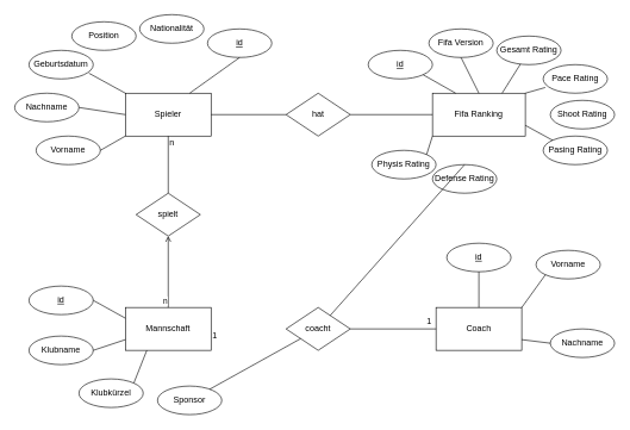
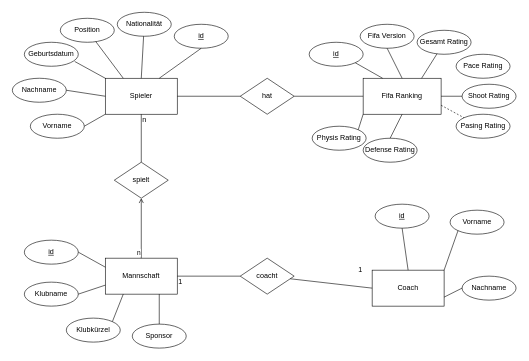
  <mxCell id="0" />
  <mxCell id="1" parent="0" />
  <mxCell id="2" value="Fifa Ranking" style="rounded=0;whiteSpace=wrap;html=1;" vertex="1" parent="1"><mxGeometry x="605" y="130" width="130" height="60" as="geometry" /></mxCell>
  <mxCell id="3" value="Spieler" style="rounded=0;whiteSpace=wrap;html=1;" vertex="1" parent="1"><mxGeometry x="175" y="130" width="120" height="60" as="geometry" /></mxCell>
  <mxCell id="4" value="Mannschaft" style="rounded=0;whiteSpace=wrap;html=1;" vertex="1" parent="1"><mxGeometry x="175" y="430" width="120" height="60" as="geometry" /></mxCell>
- <mxCell id="5" value="Coach" style="rounded=0;whiteSpace=wrap;html=1;" vertex="1" parent="1"><mxGeometry x="610" y="430" width="120" height="60" as="geometry" /></mxCell>
+ <mxCell id="5" value="Coach" style="rounded=0;whiteSpace=wrap;html=1;" vertex="1" parent="1"><mxGeometry x="620" y="450" width="120" height="60" as="geometry" /></mxCell>
  <mxCell id="6" value="&lt;u&gt;id&lt;/u&gt;" style="ellipse;whiteSpace=wrap;html=1;" vertex="1" parent="1"><mxGeometry x="515" y="70" width="90" height="40" as="geometry" /></mxCell>
  <mxCell id="7" value="&lt;u&gt;id&lt;/u&gt;" style="ellipse;whiteSpace=wrap;html=1;" vertex="1" parent="1"><mxGeometry x="625" y="340" width="90" height="40" as="geometry" /></mxCell>
  <mxCell id="8" value="&lt;u&gt;id&lt;/u&gt;" style="ellipse;whiteSpace=wrap;html=1;" vertex="1" parent="1"><mxGeometry x="40" y="400" width="90" height="40" as="geometry" /></mxCell>
  <mxCell id="9" value="&lt;u&gt;id&lt;/u&gt;" style="ellipse;whiteSpace=wrap;html=1;" vertex="1" parent="1"><mxGeometry x="290" y="40" width="90" height="40" as="geometry" /></mxCell>
  <mxCell id="10" value="" style="endArrow=none;html=1;rounded=0;entryX=0.5;entryY=1;entryDx=0;entryDy=0;exitX=0.75;exitY=0;exitDx=0;exitDy=0;" edge="1" parent="1" source="3" target="9"><mxGeometry width="50" height="50" relative="1" as="geometry"><mxPoint x="150" y="300" as="sourcePoint" /><mxPoint x="200" y="250" as="targetPoint" /></mxGeometry></mxCell>
  <mxCell id="11" value="" style="endArrow=none;html=1;rounded=0;entryX=1;entryY=1;entryDx=0;entryDy=0;exitX=0.25;exitY=0;exitDx=0;exitDy=0;" edge="1" parent="1" source="2" target="6"><mxGeometry width="50" height="50" relative="1" as="geometry"><mxPoint x="490" y="220" as="sourcePoint" /><mxPoint x="540" y="170" as="targetPoint" /></mxGeometry></mxCell>
  <mxCell id="12" value="" style="endArrow=none;html=1;rounded=0;entryX=0.5;entryY=1;entryDx=0;entryDy=0;exitX=0.5;exitY=0;exitDx=0;exitDy=0;" edge="1" parent="1" source="5" target="7"><mxGeometry width="50" height="50" relative="1" as="geometry"><mxPoint x="520" y="450" as="sourcePoint" /><mxPoint x="570" y="400" as="targetPoint" /></mxGeometry></mxCell>
  <mxCell id="13" value="" style="endArrow=none;html=1;rounded=0;entryX=1;entryY=0.5;entryDx=0;entryDy=0;exitX=0;exitY=0.25;exitDx=0;exitDy=0;" edge="1" parent="1" source="4" target="8"><mxGeometry width="50" height="50" relative="1" as="geometry"><mxPoint x="80" y="550" as="sourcePoint" /><mxPoint x="130" y="500" as="targetPoint" /></mxGeometry></mxCell>
  <mxCell id="14" value="spielt" style="rhombus;whiteSpace=wrap;html=1;" vertex="1" parent="1"><mxGeometry x="190" y="270" width="90" height="60" as="geometry" /></mxCell>
  <mxCell id="15" value="" style="endArrow=open;html=1;rounded=0;entryX=0.5;entryY=1;entryDx=0;entryDy=0;exitX=0.5;exitY=0;exitDx=0;exitDy=0;" edge="1" parent="1" source="4" target="14"><mxGeometry width="50" height="50" relative="1" as="geometry"><mxPoint x="200" y="400" as="sourcePoint" /><mxPoint x="250" y="350" as="targetPoint" /></mxGeometry></mxCell>
  <mxCell id="16" value="n" style="edgeLabel;html=1;align=center;verticalAlign=middle;resizable=0;points=[];" vertex="1" connectable="0" parent="15"><mxGeometry x="-0.52" y="1" relative="1" as="geometry"><mxPoint x="-4" y="14" as="offset" /></mxGeometry></mxCell>
  <mxCell id="17" value="" style="endArrow=none;html=1;rounded=0;entryX=0.5;entryY=1;entryDx=0;entryDy=0;exitX=0.5;exitY=0;exitDx=0;exitDy=0;" edge="1" parent="1" source="14" target="3"><mxGeometry width="50" height="50" relative="1" as="geometry"><mxPoint x="140" y="330" as="sourcePoint" /><mxPoint x="190" y="280" as="targetPoint" /></mxGeometry></mxCell>
  <mxCell id="18" value="n" style="text;html=1;align=center;verticalAlign=middle;resizable=0;points=[];autosize=1;strokeColor=none;fillColor=none;" vertex="1" parent="1"><mxGeometry x="230" y="190" width="20" height="20" as="geometry" /></mxCell>
  <mxCell id="19" value="coacht" style="rhombus;whiteSpace=wrap;html=1;" vertex="1" parent="1"><mxGeometry x="400" y="430" width="90" height="60" as="geometry" /></mxCell>
+ <mxCell id="20" value="" style="endArrow=none;html=1;rounded=0;entryX=0;entryY=0.5;entryDx=0;entryDy=0;exitX=1;exitY=0.5;exitDx=0;exitDy=0;" edge="1" parent="1" source="4" target="19"><mxGeometry width="50" height="50" relative="1" as="geometry"><mxPoint x="240" y="600" as="sourcePoint" /><mxPoint x="290" y="550" as="targetPoint" /></mxGeometry></mxCell>
  <mxCell id="21" value="" style="endArrow=none;html=1;rounded=0;entryX=0;entryY=0.5;entryDx=0;entryDy=0;" edge="1" parent="1" source="19" target="5"><mxGeometry width="50" height="50" relative="1" as="geometry"><mxPoint x="440" y="610" as="sourcePoint" /><mxPoint x="490" y="560" as="targetPoint" /></mxGeometry></mxCell>
  <mxCell id="22" value="hat" style="rhombus;whiteSpace=wrap;html=1;" vertex="1" parent="1"><mxGeometry x="400" y="130" width="90" height="60" as="geometry" /></mxCell>
  <mxCell id="23" value="" style="endArrow=none;html=1;rounded=0;exitX=1;exitY=0.5;exitDx=0;exitDy=0;entryX=0;entryY=0.5;entryDx=0;entryDy=0;" edge="1" parent="1" source="3" target="22"><mxGeometry width="50" height="50" relative="1" as="geometry"><mxPoint x="330" y="250" as="sourcePoint" /><mxPoint x="380" y="200" as="targetPoint" /></mxGeometry></mxCell>
  <mxCell id="24" value="1" style="text;html=1;align=center;verticalAlign=middle;resizable=0;points=[];autosize=1;strokeColor=none;fillColor=none;" vertex="1" parent="1"><mxGeometry x="590" y="440" width="20" height="20" as="geometry" /></mxCell>
  <mxCell id="25" value="1" style="text;html=1;align=center;verticalAlign=middle;resizable=0;points=[];autosize=1;strokeColor=none;fillColor=none;" vertex="1" parent="1"><mxGeometry x="290" y="460" width="20" height="20" as="geometry" /></mxCell>
  <mxCell id="26" value="" style="endArrow=none;html=1;rounded=0;exitX=1;exitY=0.5;exitDx=0;exitDy=0;entryX=0;entryY=0.5;entryDx=0;entryDy=0;" edge="1" parent="1" source="22" target="2"><mxGeometry width="50" height="50" relative="1" as="geometry"><mxPoint x="560" y="240" as="sourcePoint" /><mxPoint x="610" y="190" as="targetPoint" /></mxGeometry></mxCell>
  <mxCell id="27" value="Vorname" style="ellipse;whiteSpace=wrap;html=1;" vertex="1" parent="1"><mxGeometry x="750" y="350" width="90" height="40" as="geometry" /></mxCell>
  <mxCell id="28" value="Nachname" style="ellipse;whiteSpace=wrap;html=1;" vertex="1" parent="1"><mxGeometry x="770" y="460" width="90" height="40" as="geometry" /></mxCell>
  <mxCell id="29" value="" style="endArrow=none;html=1;rounded=0;exitX=1;exitY=0;exitDx=0;exitDy=0;entryX=0;entryY=1;entryDx=0;entryDy=0;" edge="1" parent="1" source="5" target="27"><mxGeometry width="50" height="50" relative="1" as="geometry"><mxPoint x="730" y="435" as="sourcePoint" /><mxPoint x="780" y="385" as="targetPoint" /></mxGeometry></mxCell>
  <mxCell id="30" value="" style="endArrow=none;html=1;rounded=0;entryX=1;entryY=0.75;entryDx=0;entryDy=0;exitX=0;exitY=0.5;exitDx=0;exitDy=0;" edge="1" parent="1" source="28" target="5"><mxGeometry width="50" height="50" relative="1" as="geometry"><mxPoint x="370" y="600" as="sourcePoint" /><mxPoint x="420" y="550" as="targetPoint" /></mxGeometry></mxCell>
  <mxCell id="31" value="Klubname" style="ellipse;whiteSpace=wrap;html=1;" vertex="1" parent="1"><mxGeometry x="40" y="470" width="90" height="40" as="geometry" /></mxCell>
  <mxCell id="32" value="Klubkürzel" style="ellipse;whiteSpace=wrap;html=1;" vertex="1" parent="1"><mxGeometry x="110" y="530" width="90" height="40" as="geometry" /></mxCell>
  <mxCell id="33" value="Sponsor" style="ellipse;whiteSpace=wrap;html=1;" vertex="1" parent="1"><mxGeometry x="220" y="540" width="90" height="40" as="geometry" /></mxCell>
  <mxCell id="34" value="" style="endArrow=none;html=1;rounded=0;entryX=1;entryY=0.5;entryDx=0;entryDy=0;exitX=0;exitY=0.75;exitDx=0;exitDy=0;" edge="1" parent="1" source="4" target="31"><mxGeometry width="50" height="50" relative="1" as="geometry"><mxPoint x="-170" y="510" as="sourcePoint" /><mxPoint x="-120" y="460" as="targetPoint" /></mxGeometry></mxCell>
  <mxCell id="35" value="" style="endArrow=none;html=1;rounded=0;entryX=0.25;entryY=1;entryDx=0;entryDy=0;exitX=1;exitY=0;exitDx=0;exitDy=0;" edge="1" parent="1" source="32" target="4"><mxGeometry width="50" height="50" relative="1" as="geometry"><mxPoint x="-10" y="600" as="sourcePoint" /><mxPoint x="40" y="550" as="targetPoint" /></mxGeometry></mxCell>
- <mxCell id="36" value="" style="endArrow=none;html=1;rounded=0;" edge="1" parent="1" source="33" target="19"><mxGeometry width="50" height="50" relative="1" as="geometry"><mxPoint x="80" y="700" as="sourcePoint" /><mxPoint x="130" y="650" as="targetPoint" /></mxGeometry></mxCell>
+ <mxCell id="36" value="" style="endArrow=none;html=1;rounded=0;entryX=0.75;entryY=1;entryDx=0;entryDy=0;" edge="1" parent="1" source="33" target="4"><mxGeometry width="50" height="50" relative="1" as="geometry"><mxPoint x="80" y="700" as="sourcePoint" /><mxPoint x="130" y="650" as="targetPoint" /></mxGeometry></mxCell>
  <mxCell id="37" value="Vorname" style="ellipse;whiteSpace=wrap;html=1;" vertex="1" parent="1"><mxGeometry y="190" width="90" height="40" as="geometry" x="50" /></mxCell>
  <mxCell id="38" value="Nachname" style="ellipse;whiteSpace=wrap;html=1;" vertex="1" parent="1"><mxGeometry x="20" y="130" width="90" height="40" as="geometry" /></mxCell>
  <mxCell id="39" value="Geburtsdatum" style="ellipse;whiteSpace=wrap;html=1;" vertex="1" parent="1"><mxGeometry x="40" y="70" width="90" height="40" as="geometry" /></mxCell>
  <mxCell id="40" value="Position" style="ellipse;whiteSpace=wrap;html=1;" vertex="1" parent="1"><mxGeometry x="100" y="30" width="90" height="40" as="geometry" /></mxCell>
  <mxCell id="41" value="Nationalität" style="ellipse;whiteSpace=wrap;html=1;" vertex="1" parent="1"><mxGeometry x="195" y="20" width="90" height="40" as="geometry" /></mxCell>
  <mxCell id="42" value="" style="endArrow=none;html=1;rounded=0;entryX=0;entryY=1;entryDx=0;entryDy=0;exitX=1;exitY=0.5;exitDx=0;exitDy=0;" edge="1" parent="1" source="37" target="3"><mxGeometry width="50" height="50" relative="1" as="geometry"><mxPoint x="30" y="350" as="sourcePoint" /><mxPoint x="80" y="300" as="targetPoint" /></mxGeometry></mxCell>
  <mxCell id="43" value="" style="endArrow=none;html=1;rounded=0;entryX=0;entryY=0.5;entryDx=0;entryDy=0;exitX=1;exitY=0.5;exitDx=0;exitDy=0;" edge="1" parent="1" source="38" target="3"><mxGeometry width="50" height="50" relative="1" as="geometry"><mxPoint x="-30" y="370" as="sourcePoint" /><mxPoint x="20" y="320" as="targetPoint" /></mxGeometry></mxCell>
  <mxCell id="44" value="" style="endArrow=none;html=1;rounded=0;entryX=0;entryY=0;entryDx=0;entryDy=0;exitX=0.933;exitY=0.8;exitDx=0;exitDy=0;exitPerimeter=0;" edge="1" parent="1" source="39" target="3"><mxGeometry width="50" height="50" relative="1" as="geometry"><mxPoint x="150" y="320" as="sourcePoint" /><mxPoint x="200" y="270" as="targetPoint" /></mxGeometry></mxCell>
+ <mxCell id="45" value="" style="endArrow=none;html=1;rounded=0;entryX=0.25;entryY=0;entryDx=0;entryDy=0;" edge="1" parent="1" source="40" target="3"><mxGeometry width="50" height="50" relative="1" as="geometry"><mxPoint x="130" y="310" as="sourcePoint" /><mxPoint x="180" y="260" as="targetPoint" /></mxGeometry></mxCell>
+ <mxCell id="46" value="" style="endArrow=none;html=1;rounded=0;entryX=0.5;entryY=0;entryDx=0;entryDy=0;" edge="1" parent="1" source="41" target="3"><mxGeometry width="50" height="50" relative="1" as="geometry"><mxPoint x="80" y="360" as="sourcePoint" /><mxPoint x="130" y="310" as="targetPoint" /></mxGeometry></mxCell>
  <mxCell id="47" value="Fifa Version" style="ellipse;whiteSpace=wrap;html=1;" vertex="1" parent="1"><mxGeometry x="600" y="40" width="90" height="40" as="geometry" /></mxCell>
  <mxCell id="48" value="Gesamt Rating" style="ellipse;whiteSpace=wrap;html=1;" vertex="1" parent="1"><mxGeometry x="695" y="50" width="90" height="40" as="geometry" /></mxCell>
  <mxCell id="49" value="Pace Rating" style="ellipse;whiteSpace=wrap;html=1;" vertex="1" parent="1"><mxGeometry x="760" y="90" width="90" height="40" as="geometry" /></mxCell>
  <mxCell id="50" value="Shoot Rating" style="ellipse;whiteSpace=wrap;html=1;" vertex="1" parent="1"><mxGeometry x="770" y="140" width="90" height="40" as="geometry" /></mxCell>
  <mxCell id="51" value="Pasing Rating" style="ellipse;whiteSpace=wrap;html=1;" vertex="1" parent="1"><mxGeometry x="760" y="190" width="90" height="40" as="geometry" /></mxCell>
  <mxCell id="52" value="Defense Rating" style="ellipse;whiteSpace=wrap;html=1;" vertex="1" parent="1"><mxGeometry x="605" y="230" width="90" height="40" as="geometry" /></mxCell>
  <mxCell id="53" value="Physis Rating" style="ellipse;whiteSpace=wrap;html=1;" vertex="1" parent="1"><mxGeometry x="520" y="210" width="90" height="40" as="geometry" /></mxCell>
  <mxCell id="54" value="" style="endArrow=none;html=1;rounded=0;entryX=1;entryY=0;entryDx=0;entryDy=0;exitX=0;exitY=1;exitDx=0;exitDy=0;" edge="1" parent="1" source="2" target="53"><mxGeometry width="50" height="50" relative="1" as="geometry"><mxPoint x="480" y="350" as="sourcePoint" /><mxPoint x="530" y="300" as="targetPoint" /></mxGeometry></mxCell>
- <mxCell id="55" value="" style="endArrow=none;html=1;rounded=0;exitX=0.5;exitY=0;exitDx=0;exitDy=0;" edge="1" parent="1" source="52" target="19"><mxGeometry width="50" height="50" relative="1" as="geometry"><mxPoint x="420" y="350" as="sourcePoint" /><mxPoint x="470" y="300" as="targetPoint" /></mxGeometry></mxCell>
- <mxCell id="56" value="" style="endArrow=none;html=1;rounded=0;entryX=0;entryY=0;entryDx=0;entryDy=0;exitX=1;exitY=0.75;exitDx=0;exitDy=0;" edge="1" parent="1" source="2" target="51"><mxGeometry width="50" height="50" relative="1" as="geometry"><mxPoint x="470" y="340" as="sourcePoint" /><mxPoint x="520" y="290" as="targetPoint" /></mxGeometry></mxCell>
- <mxCell id="58" value="" style="endArrow=none;html=1;rounded=0;entryX=0.033;entryY=0.8;entryDx=0;entryDy=0;entryPerimeter=0;exitX=1;exitY=0;exitDx=0;exitDy=0;" edge="1" parent="1" source="2" target="49"><mxGeometry width="50" height="50" relative="1" as="geometry"><mxPoint x="420" y="310" as="sourcePoint" /><mxPoint x="470" y="260" as="targetPoint" /></mxGeometry></mxCell>
+ <mxCell id="55" value="" style="endArrow=none;html=1;rounded=0;entryX=0.5;entryY=1;entryDx=0;entryDy=0;exitX=0.5;exitY=0;exitDx=0;exitDy=0;" edge="1" parent="1" source="52" target="2"><mxGeometry width="50" height="50" relative="1" as="geometry"><mxPoint x="420" y="350" as="sourcePoint" /><mxPoint x="470" y="300" as="targetPoint" /></mxGeometry></mxCell>
+ <mxCell id="56" value="" style="endArrow=none;html=1;rounded=0;entryX=0;entryY=0;entryDx=0;entryDy=0;exitX=1;exitY=0.75;exitDx=0;exitDy=0;dashed=1;" edge="1" parent="1" source="2" target="51"><mxGeometry width="50" height="50" relative="1" as="geometry"><mxPoint x="470" y="340" as="sourcePoint" /><mxPoint x="520" y="290" as="targetPoint" /></mxGeometry></mxCell>
+ <mxCell id="57" value="" style="endArrow=none;html=1;rounded=0;entryX=0;entryY=0.5;entryDx=0;entryDy=0;exitX=1;exitY=0.5;exitDx=0;exitDy=0;" edge="1" parent="1" source="2" target="50"><mxGeometry width="50" height="50" relative="1" as="geometry"><mxPoint x="720" y="210" as="sourcePoint" /><mxPoint x="770" y="160" as="targetPoint" /></mxGeometry></mxCell>
  <mxCell id="59" value="" style="endArrow=none;html=1;rounded=0;exitX=0.75;exitY=0;exitDx=0;exitDy=0;" edge="1" parent="1" source="2" target="48"><mxGeometry width="50" height="50" relative="1" as="geometry"><mxPoint x="390" y="320" as="sourcePoint" /><mxPoint x="440" y="270" as="targetPoint" /></mxGeometry></mxCell>
  <mxCell id="60" value="" style="endArrow=none;html=1;rounded=0;entryX=0.5;entryY=1;entryDx=0;entryDy=0;exitX=0.5;exitY=0;exitDx=0;exitDy=0;" edge="1" parent="1" source="2" target="47"><mxGeometry width="50" height="50" relative="1" as="geometry"><mxPoint x="440" y="340" as="sourcePoint" /><mxPoint x="490" y="290" as="targetPoint" /></mxGeometry></mxCell>
